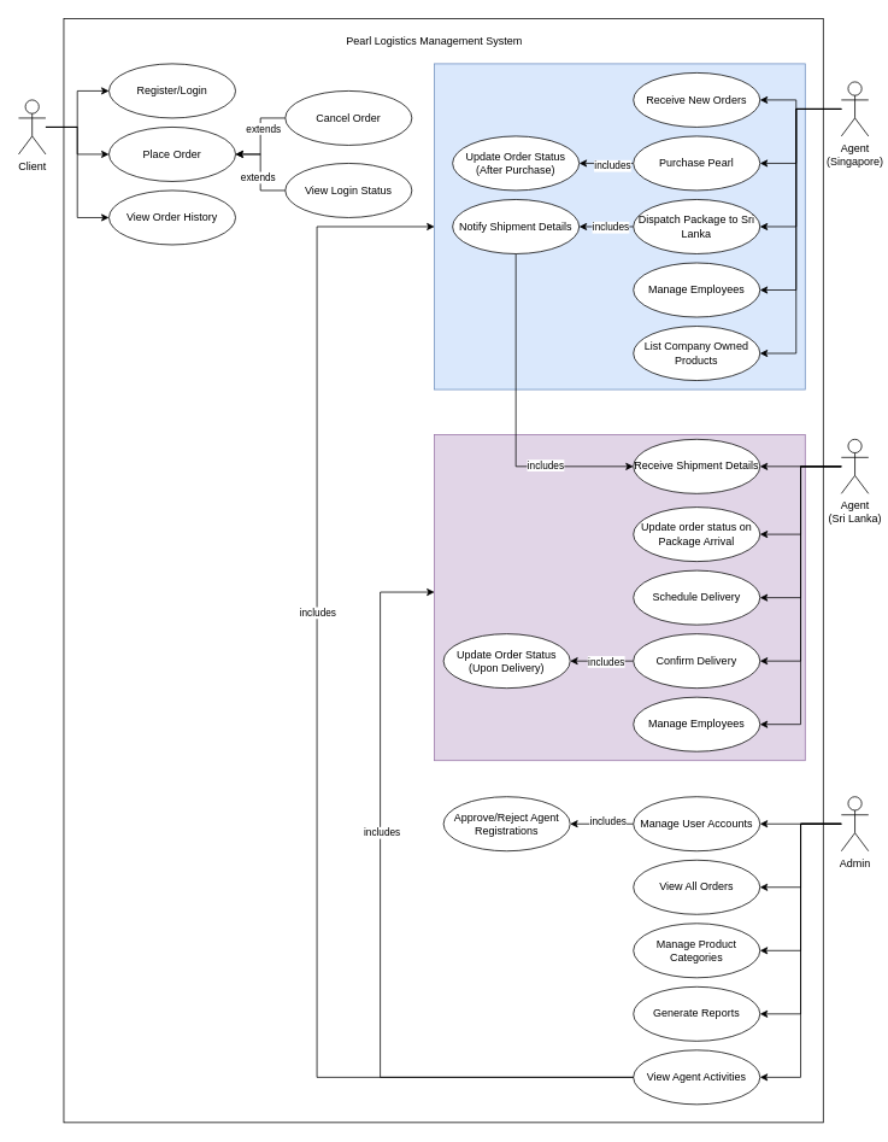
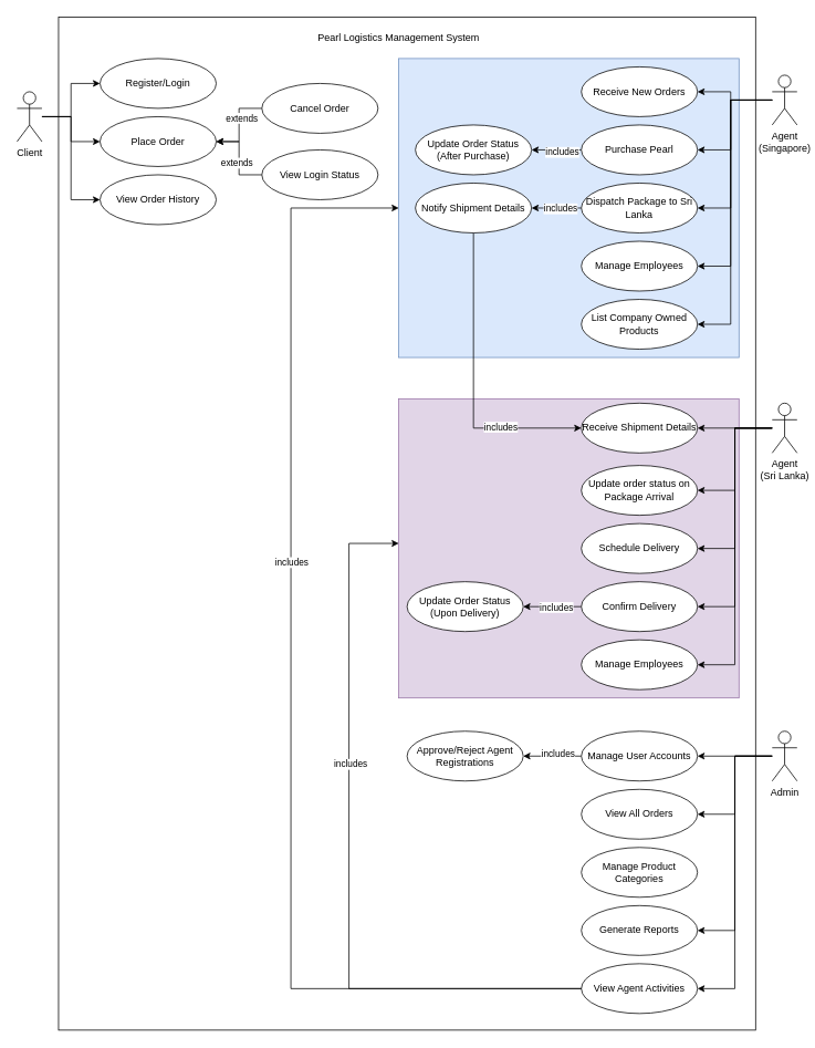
  <mxCell id="0" />
  <mxCell id="1" parent="0" />
  <mxCell id="2" value="" style="rounded=0;whiteSpace=wrap;html=1;fillColor=default;" parent="1" vertex="1"><mxGeometry x="70" y="20" width="840" height="1220" as="geometry" /></mxCell>
  <mxCell id="3" value="" style="rounded=0;whiteSpace=wrap;html=1;fillColor=#e1d5e7;strokeColor=#9673a6;" vertex="1" parent="1"><mxGeometry x="480" y="480" width="410" height="360" as="geometry" /></mxCell>
  <mxCell id="4" style="edgeStyle=orthogonalEdgeStyle;rounded=0;orthogonalLoop=1;jettySize=auto;html=1;entryX=1;entryY=0.5;entryDx=0;entryDy=0;" parent="1" source="9" target="29" edge="1"><mxGeometry relative="1" as="geometry" /></mxCell>
  <mxCell id="5" style="edgeStyle=orthogonalEdgeStyle;rounded=0;orthogonalLoop=1;jettySize=auto;html=1;entryX=1;entryY=0.5;entryDx=0;entryDy=0;" parent="1" source="9" target="25" edge="1"><mxGeometry relative="1" as="geometry" /></mxCell>
- <mxCell id="6" style="edgeStyle=orthogonalEdgeStyle;rounded=0;orthogonalLoop=1;jettySize=auto;html=1;entryX=1;entryY=0.5;entryDx=0;entryDy=0;" parent="1" source="9" target="24" edge="1"><mxGeometry relative="1" as="geometry" /></mxCell>
  <mxCell id="7" style="edgeStyle=orthogonalEdgeStyle;rounded=0;orthogonalLoop=1;jettySize=auto;html=1;entryX=1;entryY=0.5;entryDx=0;entryDy=0;" parent="1" source="9" target="23" edge="1"><mxGeometry relative="1" as="geometry" /></mxCell>
  <mxCell id="8" style="edgeStyle=orthogonalEdgeStyle;rounded=0;orthogonalLoop=1;jettySize=auto;html=1;entryX=1;entryY=0.5;entryDx=0;entryDy=0;" edge="1" parent="1" source="9" target="31"><mxGeometry relative="1" as="geometry" /></mxCell>
  <mxCell id="9" value="Admin" style="shape=umlActor;verticalLabelPosition=bottom;verticalAlign=top;html=1;" parent="1" vertex="1"><mxGeometry x="930" y="880" width="30" height="60" as="geometry" /></mxCell>
  <mxCell id="10" style="edgeStyle=orthogonalEdgeStyle;rounded=0;orthogonalLoop=1;jettySize=auto;html=1;entryX=0;entryY=0.5;entryDx=0;entryDy=0;" parent="1" source="13" target="14" edge="1"><mxGeometry relative="1" as="geometry" /></mxCell>
  <mxCell id="11" style="edgeStyle=orthogonalEdgeStyle;rounded=0;orthogonalLoop=1;jettySize=auto;html=1;entryX=0;entryY=0.5;entryDx=0;entryDy=0;" parent="1" source="13" target="19" edge="1"><mxGeometry relative="1" as="geometry" /></mxCell>
  <mxCell id="12" style="edgeStyle=orthogonalEdgeStyle;rounded=0;orthogonalLoop=1;jettySize=auto;html=1;entryX=0;entryY=0.5;entryDx=0;entryDy=0;" parent="1" source="13" target="15" edge="1"><mxGeometry relative="1" as="geometry" /></mxCell>
  <mxCell id="13" value="Client" style="shape=umlActor;verticalLabelPosition=bottom;verticalAlign=top;html=1;" parent="1" vertex="1"><mxGeometry x="20" y="110" width="30" height="60" as="geometry" /></mxCell>
  <mxCell id="14" value="Register/Login" style="ellipse;whiteSpace=wrap;html=1;" parent="1" vertex="1"><mxGeometry x="120" y="70" width="140" height="60" as="geometry" /></mxCell>
  <mxCell id="15" value="View Order History" style="ellipse;whiteSpace=wrap;html=1;" parent="1" vertex="1"><mxGeometry x="120" y="210" width="140" height="60" as="geometry" /></mxCell>
  <mxCell id="16" style="edgeStyle=orthogonalEdgeStyle;rounded=0;orthogonalLoop=1;jettySize=auto;html=1;entryX=1;entryY=0.5;entryDx=0;entryDy=0;" parent="1" source="18" target="19" edge="1"><mxGeometry relative="1" as="geometry" /></mxCell>
  <mxCell id="17" value="extends" style="edgeLabel;html=1;align=center;verticalAlign=middle;resizable=0;points=[];" parent="16" vertex="1" connectable="0"><mxGeometry x="-0.114" y="4" relative="1" as="geometry"><mxPoint x="1" as="offset" /></mxGeometry></mxCell>
  <mxCell id="18" value="View Login Status" style="ellipse;whiteSpace=wrap;html=1;" parent="1" vertex="1"><mxGeometry x="315" y="180" width="140" height="60" as="geometry" /></mxCell>
  <mxCell id="19" value="Place Order" style="ellipse;whiteSpace=wrap;html=1;" parent="1" vertex="1"><mxGeometry x="120" y="140" width="140" height="60" as="geometry" /></mxCell>
  <mxCell id="20" style="edgeStyle=orthogonalEdgeStyle;rounded=0;orthogonalLoop=1;jettySize=auto;html=1;entryX=1;entryY=0.5;entryDx=0;entryDy=0;" parent="1" source="22" target="19" edge="1"><mxGeometry relative="1" as="geometry" /></mxCell>
  <mxCell id="21" value="extends" style="edgeLabel;html=1;align=center;verticalAlign=middle;resizable=0;points=[];" parent="20" vertex="1" connectable="0"><mxGeometry x="-0.171" y="3" relative="1" as="geometry"><mxPoint as="offset" /></mxGeometry></mxCell>
  <mxCell id="22" value="Cancel Order" style="ellipse;whiteSpace=wrap;html=1;" parent="1" vertex="1"><mxGeometry x="315" y="100" width="140" height="60" as="geometry" /></mxCell>
  <mxCell id="23" value="Generate Reports" style="ellipse;whiteSpace=wrap;html=1;" parent="1" vertex="1"><mxGeometry x="700" y="1090" width="140" height="60" as="geometry" /></mxCell>
  <mxCell id="24" value="Manage Product Categories" style="ellipse;whiteSpace=wrap;html=1;" parent="1" vertex="1"><mxGeometry x="700" y="1020" width="140" height="60" as="geometry" /></mxCell>
  <mxCell id="25" value="View All Orders" style="ellipse;whiteSpace=wrap;html=1;" parent="1" vertex="1"><mxGeometry x="700" y="950" width="140" height="60" as="geometry" /></mxCell>
  <mxCell id="26" value="Approve/Reject Agent Registrations" style="ellipse;whiteSpace=wrap;html=1;" parent="1" vertex="1"><mxGeometry x="490" y="880" width="140" height="60" as="geometry" /></mxCell>
  <mxCell id="27" style="edgeStyle=orthogonalEdgeStyle;rounded=0;orthogonalLoop=1;jettySize=auto;html=1;entryX=1;entryY=0.5;entryDx=0;entryDy=0;" parent="1" source="29" target="26" edge="1"><mxGeometry relative="1" as="geometry" /></mxCell>
  <mxCell id="28" value="includes" style="edgeLabel;html=1;align=center;verticalAlign=middle;resizable=0;points=[];" parent="27" vertex="1" connectable="0"><mxGeometry x="-0.171" y="-3" relative="1" as="geometry"><mxPoint as="offset" /></mxGeometry></mxCell>
  <mxCell id="29" value="Manage User Accounts" style="ellipse;whiteSpace=wrap;html=1;" parent="1" vertex="1"><mxGeometry x="700" y="880" width="140" height="60" as="geometry" /></mxCell>
  <mxCell id="30" value="Pearl Logistics Management System" style="text;html=1;align=center;verticalAlign=middle;whiteSpace=wrap;rounded=0;" parent="1" vertex="1"><mxGeometry x="380" y="30" width="200" height="30" as="geometry" /></mxCell>
  <mxCell id="31" value="View Agent Activities" style="ellipse;whiteSpace=wrap;html=1;" vertex="1" parent="1"><mxGeometry x="700" y="1160" width="140" height="60" as="geometry" /></mxCell>
  <mxCell id="32" value="" style="rounded=0;whiteSpace=wrap;html=1;fillColor=#dae8fc;strokeColor=#6c8ebf;" vertex="1" parent="1"><mxGeometry x="480" y="70" width="410" height="360" as="geometry" /></mxCell>
  <mxCell id="33" style="edgeStyle=orthogonalEdgeStyle;rounded=0;orthogonalLoop=1;jettySize=auto;html=1;entryX=1;entryY=0.5;entryDx=0;entryDy=0;" parent="1" source="38" target="63" edge="1"><mxGeometry relative="1" as="geometry" /></mxCell>
  <mxCell id="34" style="edgeStyle=orthogonalEdgeStyle;rounded=0;orthogonalLoop=1;jettySize=auto;html=1;entryX=1;entryY=0.5;entryDx=0;entryDy=0;" parent="1" source="38" target="62" edge="1"><mxGeometry relative="1" as="geometry" /></mxCell>
  <mxCell id="35" style="edgeStyle=orthogonalEdgeStyle;rounded=0;orthogonalLoop=1;jettySize=auto;html=1;entryX=1;entryY=0.5;entryDx=0;entryDy=0;" parent="1" source="38" target="61" edge="1"><mxGeometry relative="1" as="geometry" /></mxCell>
  <mxCell id="36" style="edgeStyle=orthogonalEdgeStyle;rounded=0;orthogonalLoop=1;jettySize=auto;html=1;entryX=1;entryY=0.5;entryDx=0;entryDy=0;" parent="1" source="38" target="57" edge="1"><mxGeometry relative="1" as="geometry" /></mxCell>
  <mxCell id="37" style="edgeStyle=orthogonalEdgeStyle;rounded=0;orthogonalLoop=1;jettySize=auto;html=1;entryX=1;entryY=0.5;entryDx=0;entryDy=0;" edge="1" parent="1" source="38" target="64"><mxGeometry relative="1" as="geometry" /></mxCell>
  <mxCell id="38" value="&lt;div&gt;Agent&lt;/div&gt;&lt;div&gt;(Sri Lanka)&lt;/div&gt;" style="shape=umlActor;verticalLabelPosition=bottom;verticalAlign=top;html=1;" parent="1" vertex="1"><mxGeometry x="930" y="485" width="30" height="60" as="geometry" /></mxCell>
  <mxCell id="39" style="edgeStyle=orthogonalEdgeStyle;rounded=0;orthogonalLoop=1;jettySize=auto;html=1;entryX=1;entryY=0.5;entryDx=0;entryDy=0;" parent="1" source="44" target="56" edge="1"><mxGeometry relative="1" as="geometry"><Array as="points"><mxPoint x="880" y="120" /><mxPoint x="880" y="110" /></Array></mxGeometry></mxCell>
  <mxCell id="40" style="edgeStyle=orthogonalEdgeStyle;rounded=0;orthogonalLoop=1;jettySize=auto;html=1;entryX=1;entryY=0.5;entryDx=0;entryDy=0;" parent="1" source="44" target="55" edge="1"><mxGeometry relative="1" as="geometry"><Array as="points"><mxPoint x="880" y="120" /><mxPoint x="880" y="180" /></Array></mxGeometry></mxCell>
  <mxCell id="41" style="edgeStyle=orthogonalEdgeStyle;rounded=0;orthogonalLoop=1;jettySize=auto;html=1;entryX=1;entryY=0.5;entryDx=0;entryDy=0;" parent="1" source="44" target="51" edge="1"><mxGeometry relative="1" as="geometry"><Array as="points"><mxPoint x="880" y="120" /><mxPoint x="880" y="250" /></Array></mxGeometry></mxCell>
  <mxCell id="42" style="edgeStyle=orthogonalEdgeStyle;rounded=0;orthogonalLoop=1;jettySize=auto;html=1;entryX=1;entryY=0.5;entryDx=0;entryDy=0;" parent="1" source="44" target="45" edge="1"><mxGeometry relative="1" as="geometry"><Array as="points"><mxPoint x="880" y="120" /><mxPoint x="880" y="320" /></Array></mxGeometry></mxCell>
  <mxCell id="43" style="edgeStyle=orthogonalEdgeStyle;rounded=0;orthogonalLoop=1;jettySize=auto;html=1;entryX=1;entryY=0.5;entryDx=0;entryDy=0;" edge="1" parent="1" source="44" target="67"><mxGeometry relative="1" as="geometry"><Array as="points"><mxPoint x="880" y="120" /><mxPoint x="880" y="390" /></Array></mxGeometry></mxCell>
  <mxCell id="44" value="&lt;div&gt;Agent&lt;/div&gt;&lt;div&gt;(Singapore)&lt;/div&gt;" style="shape=umlActor;verticalLabelPosition=bottom;verticalAlign=top;html=1;" parent="1" vertex="1"><mxGeometry x="930" y="90" width="30" height="60" as="geometry" /></mxCell>
  <mxCell id="45" value="Manage Employees" style="ellipse;whiteSpace=wrap;html=1;" parent="1" vertex="1"><mxGeometry x="700" y="290" width="140" height="60" as="geometry" /></mxCell>
  <mxCell id="46" style="edgeStyle=orthogonalEdgeStyle;rounded=0;orthogonalLoop=1;jettySize=auto;html=1;entryX=0;entryY=0.5;entryDx=0;entryDy=0;" parent="1" source="48" target="63" edge="1"><mxGeometry relative="1" as="geometry"><Array as="points"><mxPoint x="570" y="515" /></Array></mxGeometry></mxCell>
  <mxCell id="47" value="includes" style="edgeLabel;html=1;align=center;verticalAlign=middle;resizable=0;points=[];" parent="46" vertex="1" connectable="0"><mxGeometry x="0.459" y="2" relative="1" as="geometry"><mxPoint x="1" as="offset" /></mxGeometry></mxCell>
  <mxCell id="48" value="Notify Shipment Details" style="ellipse;whiteSpace=wrap;html=1;" parent="1" vertex="1"><mxGeometry x="500" y="220" width="140" height="60" as="geometry" /></mxCell>
  <mxCell id="49" style="edgeStyle=orthogonalEdgeStyle;rounded=0;orthogonalLoop=1;jettySize=auto;html=1;entryX=1;entryY=0.5;entryDx=0;entryDy=0;" parent="1" source="51" target="48" edge="1"><mxGeometry relative="1" as="geometry" /></mxCell>
  <mxCell id="50" value="includes" style="edgeLabel;html=1;align=center;verticalAlign=middle;resizable=0;points=[];" parent="49" vertex="1" connectable="0"><mxGeometry x="-0.133" relative="1" as="geometry"><mxPoint as="offset" /></mxGeometry></mxCell>
  <mxCell id="51" value="Dispatch Package to Sri Lanka" style="ellipse;whiteSpace=wrap;html=1;" parent="1" vertex="1"><mxGeometry x="700" y="220" width="140" height="60" as="geometry" /></mxCell>
  <mxCell id="52" value="&lt;div&gt;Update Order Status&lt;/div&gt;&lt;div&gt;(After Purchase)&lt;/div&gt;" style="ellipse;whiteSpace=wrap;html=1;" parent="1" vertex="1"><mxGeometry x="500" y="150" width="140" height="60" as="geometry" /></mxCell>
  <mxCell id="53" style="edgeStyle=orthogonalEdgeStyle;rounded=0;orthogonalLoop=1;jettySize=auto;html=1;entryX=1;entryY=0.5;entryDx=0;entryDy=0;" parent="1" source="55" target="52" edge="1"><mxGeometry relative="1" as="geometry" /></mxCell>
  <mxCell id="54" value="includes" style="edgeLabel;html=1;align=center;verticalAlign=middle;resizable=0;points=[];" parent="53" vertex="1" connectable="0"><mxGeometry x="-0.2" y="2" relative="1" as="geometry"><mxPoint as="offset" /></mxGeometry></mxCell>
  <mxCell id="55" value="Purchase Pearl" style="ellipse;whiteSpace=wrap;html=1;" parent="1" vertex="1"><mxGeometry x="700" y="150" width="140" height="60" as="geometry" /></mxCell>
  <mxCell id="56" value="Receive New Orders" style="ellipse;whiteSpace=wrap;html=1;" parent="1" vertex="1"><mxGeometry x="700" y="80" width="140" height="60" as="geometry" /></mxCell>
  <mxCell id="57" value="Manage Employees" style="ellipse;whiteSpace=wrap;html=1;" parent="1" vertex="1"><mxGeometry x="700" y="770" width="140" height="60" as="geometry" /></mxCell>
  <mxCell id="58" value="&lt;div&gt;Update Order Status&lt;/div&gt;&lt;div&gt;(Upon Delivery)&lt;/div&gt;" style="ellipse;whiteSpace=wrap;html=1;" parent="1" vertex="1"><mxGeometry x="490" y="700" width="140" height="60" as="geometry" /></mxCell>
  <mxCell id="59" style="edgeStyle=orthogonalEdgeStyle;rounded=0;orthogonalLoop=1;jettySize=auto;html=1;entryX=1;entryY=0.5;entryDx=0;entryDy=0;" parent="1" source="61" target="58" edge="1"><mxGeometry relative="1" as="geometry" /></mxCell>
  <mxCell id="60" value="includes" style="edgeLabel;html=1;align=center;verticalAlign=middle;resizable=0;points=[];" parent="59" vertex="1" connectable="0"><mxGeometry x="-0.114" relative="1" as="geometry"><mxPoint as="offset" /></mxGeometry></mxCell>
  <mxCell id="61" value="Confirm Delivery" style="ellipse;whiteSpace=wrap;html=1;" parent="1" vertex="1"><mxGeometry x="700" y="700" width="140" height="60" as="geometry" /></mxCell>
  <mxCell id="62" value="&lt;div&gt;Schedule Delivery&lt;/div&gt;" style="ellipse;whiteSpace=wrap;html=1;" parent="1" vertex="1"><mxGeometry x="700" y="630" width="140" height="60" as="geometry" /></mxCell>
  <mxCell id="63" value="Receive Shipment Details" style="ellipse;whiteSpace=wrap;html=1;" parent="1" vertex="1"><mxGeometry x="700" y="485" width="140" height="60" as="geometry" /></mxCell>
  <mxCell id="64" value="Update order status on Package Arrival" style="ellipse;whiteSpace=wrap;html=1;" vertex="1" parent="1"><mxGeometry x="700" y="560" width="140" height="60" as="geometry" /></mxCell>
  <mxCell id="65" style="edgeStyle=orthogonalEdgeStyle;rounded=0;orthogonalLoop=1;jettySize=auto;html=1;entryX=0;entryY=0.5;entryDx=0;entryDy=0;" edge="1" parent="1" source="31" target="32"><mxGeometry relative="1" as="geometry"><Array as="points"><mxPoint x="350" y="1190" /><mxPoint x="350" y="250" /></Array></mxGeometry></mxCell>
  <mxCell id="66" value="includes" style="edgeLabel;html=1;align=center;verticalAlign=middle;resizable=0;points=[];" vertex="1" connectable="0" parent="65"><mxGeometry x="0.217" relative="1" as="geometry"><mxPoint as="offset" /></mxGeometry></mxCell>
  <mxCell id="67" value="List Company Owned Products" style="ellipse;whiteSpace=wrap;html=1;" vertex="1" parent="1"><mxGeometry x="700" y="360" width="140" height="60" as="geometry" /></mxCell>
  <mxCell id="68" style="edgeStyle=orthogonalEdgeStyle;rounded=0;orthogonalLoop=1;jettySize=auto;html=1;entryX=0;entryY=0.483;entryDx=0;entryDy=0;entryPerimeter=0;" edge="1" parent="1" source="31" target="3"><mxGeometry relative="1" as="geometry"><Array as="points"><mxPoint x="420" y="1190" /><mxPoint x="420" y="654" /></Array></mxGeometry></mxCell>
  <mxCell id="69" value="includes" style="edgeLabel;html=1;align=center;verticalAlign=middle;resizable=0;points=[];" vertex="1" connectable="0" parent="68"><mxGeometry x="0.258" y="-1" relative="1" as="geometry"><mxPoint as="offset" /></mxGeometry></mxCell>
